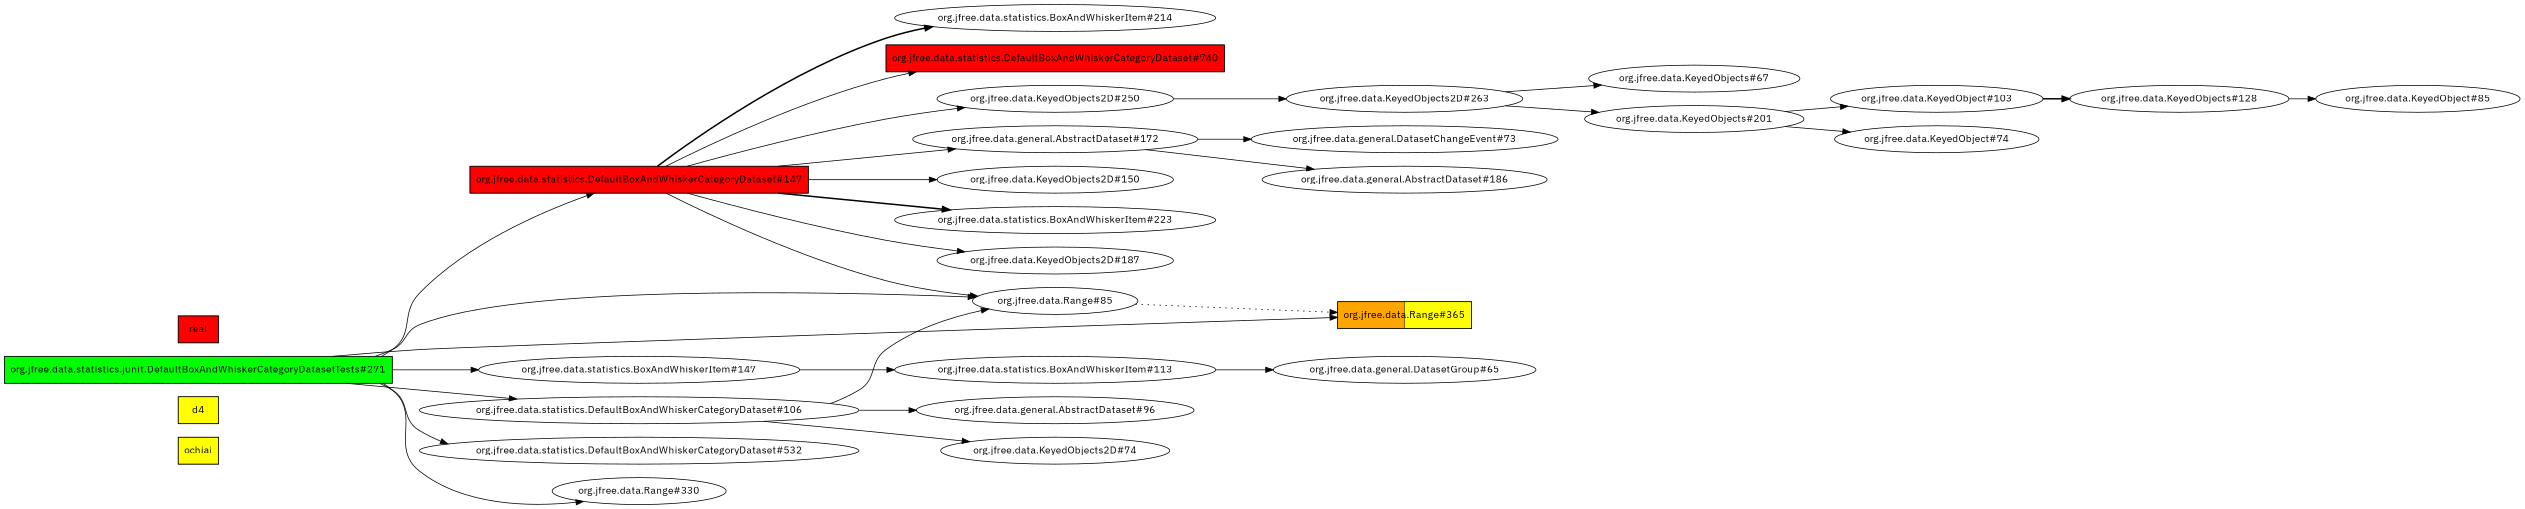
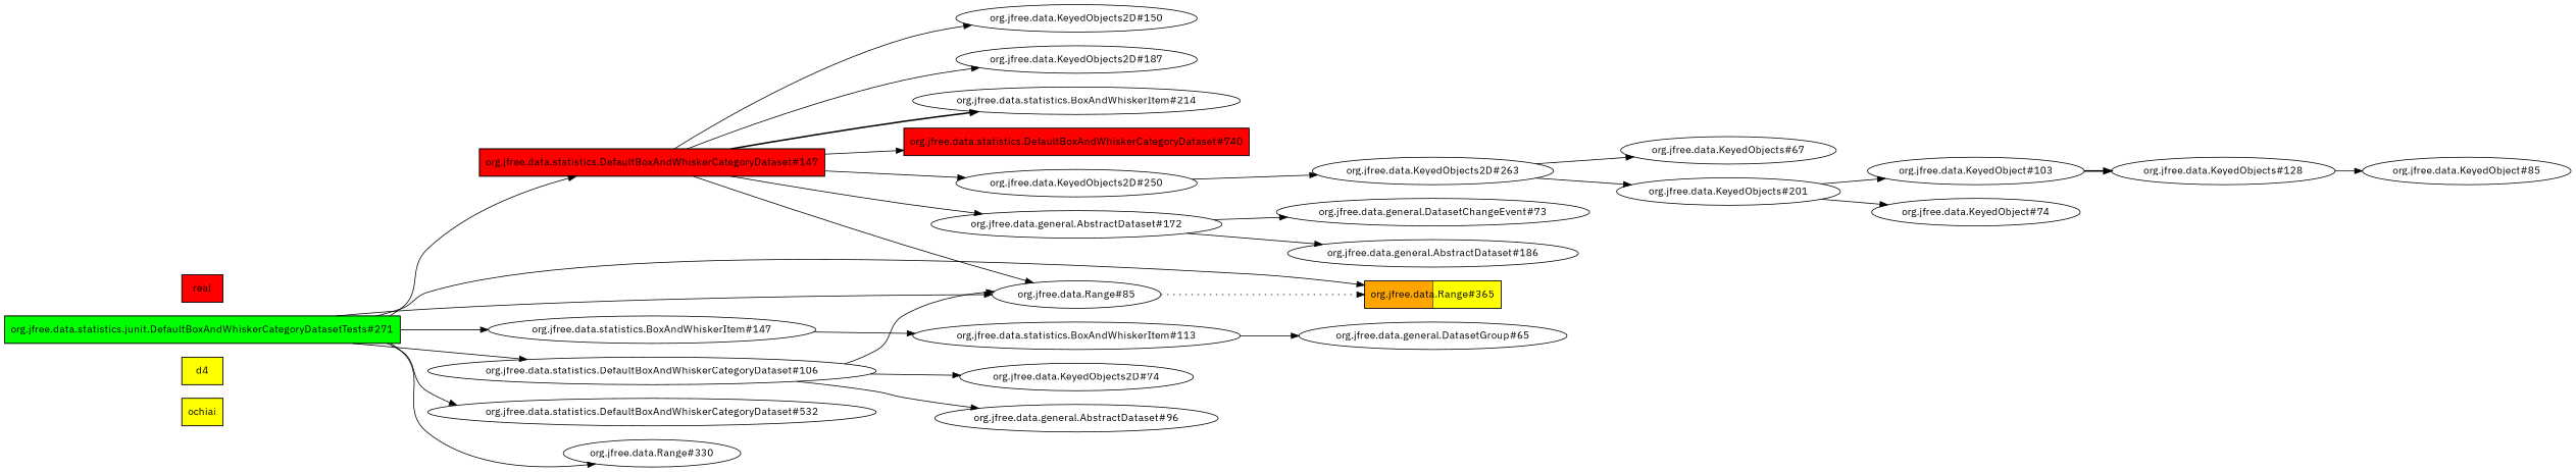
  digraph {
    fontname="IBM Plex Sans"
    rankdir=LR
    node [fontname="IBM Plex Sans"]
    edge [fontname="IBM Plex Sans"]
    ochiai [fillcolor=yellow shape=box style=striped]
    d4 [fillcolor=yellow shape=box style=striped]
    "org.jfree.data.statistics.DefaultBoxAndWhiskerCategoryDataset#740" [fillcolor=red shape=box style=striped]
    "org.jfree.data.statistics.DefaultBoxAndWhiskerCategoryDataset#147" [fillcolor=red shape=box style=striped]
    "org.jfree.data.KeyedObjects2D#250"
    "org.jfree.data.general.AbstractDataset#172"
    "org.jfree.data.KeyedObjects2D#150"
-   "org.jfree.data.statistics.BoxAndWhiskerItem#223"
    "org.jfree.data.Range#85"
    "org.jfree.data.KeyedObjects2D#187"
    "org.jfree.data.statistics.BoxAndWhiskerItem#214"
    "org.jfree.data.KeyedObjects2D#263"
    "org.jfree.data.general.DatasetChangeEvent#73"
    "org.jfree.data.general.AbstractDataset#186"
    "org.jfree.data.Range#365" [fillcolor="orange:yellow" shape=box style=striped]
    real [fillcolor=red shape=box style=striped]
    "org.jfree.data.statistics.junit.DefaultBoxAndWhiskerCategoryDatasetTests#271" [fillcolor=green shape=box style=striped]
    "org.jfree.data.statistics.BoxAndWhiskerItem#147"
    "org.jfree.data.statistics.DefaultBoxAndWhiskerCategoryDataset#106"
    "org.jfree.data.statistics.DefaultBoxAndWhiskerCategoryDataset#532"
    "org.jfree.data.Range#330"
    "org.jfree.data.statistics.BoxAndWhiskerItem#113"
    "org.jfree.data.general.AbstractDataset#96"
    "org.jfree.data.KeyedObjects2D#74"
    "org.jfree.data.KeyedObjects#67"
    "org.jfree.data.KeyedObjects#201"
    "org.jfree.data.KeyedObject#103"
    "org.jfree.data.KeyedObject#74"
    "org.jfree.data.KeyedObjects#128"
    "org.jfree.data.KeyedObject#85"
    "org.jfree.data.general.DatasetGroup#65"
    "org.jfree.data.statistics.DefaultBoxAndWhiskerCategoryDataset#147" -> "org.jfree.data.statistics.DefaultBoxAndWhiskerCategoryDataset#740"
    "org.jfree.data.statistics.DefaultBoxAndWhiskerCategoryDataset#147" -> "org.jfree.data.KeyedObjects2D#250"
    "org.jfree.data.statistics.DefaultBoxAndWhiskerCategoryDataset#147" -> "org.jfree.data.general.AbstractDataset#172"
    "org.jfree.data.statistics.DefaultBoxAndWhiskerCategoryDataset#147" -> "org.jfree.data.KeyedObjects2D#150"
-   "org.jfree.data.statistics.DefaultBoxAndWhiskerCategoryDataset#147" -> "org.jfree.data.statistics.BoxAndWhiskerItem#223" [style=bold]
    "org.jfree.data.statistics.DefaultBoxAndWhiskerCategoryDataset#147" -> "org.jfree.data.Range#85"
    "org.jfree.data.statistics.DefaultBoxAndWhiskerCategoryDataset#147" -> "org.jfree.data.KeyedObjects2D#187"
    "org.jfree.data.statistics.DefaultBoxAndWhiskerCategoryDataset#147" -> "org.jfree.data.statistics.BoxAndWhiskerItem#214" [style=bold]
    "org.jfree.data.KeyedObjects2D#250" -> "org.jfree.data.KeyedObjects2D#263"
    "org.jfree.data.general.AbstractDataset#172" -> "org.jfree.data.general.DatasetChangeEvent#73"
    "org.jfree.data.general.AbstractDataset#172" -> "org.jfree.data.general.AbstractDataset#186"
    "org.jfree.data.Range#85" -> "org.jfree.data.Range#365" [style=dotted]
    "org.jfree.data.KeyedObjects2D#263" -> "org.jfree.data.KeyedObjects#67"
    "org.jfree.data.KeyedObjects2D#263" -> "org.jfree.data.KeyedObjects#201"
    "org.jfree.data.statistics.junit.DefaultBoxAndWhiskerCategoryDatasetTests#271" -> "org.jfree.data.statistics.DefaultBoxAndWhiskerCategoryDataset#147"
    "org.jfree.data.statistics.junit.DefaultBoxAndWhiskerCategoryDatasetTests#271" -> "org.jfree.data.Range#85"
    "org.jfree.data.statistics.junit.DefaultBoxAndWhiskerCategoryDatasetTests#271" -> "org.jfree.data.Range#365"
    "org.jfree.data.statistics.junit.DefaultBoxAndWhiskerCategoryDatasetTests#271" -> "org.jfree.data.statistics.BoxAndWhiskerItem#147"
    "org.jfree.data.statistics.junit.DefaultBoxAndWhiskerCategoryDatasetTests#271" -> "org.jfree.data.statistics.DefaultBoxAndWhiskerCategoryDataset#106"
    "org.jfree.data.statistics.junit.DefaultBoxAndWhiskerCategoryDatasetTests#271" -> "org.jfree.data.statistics.DefaultBoxAndWhiskerCategoryDataset#532"
    "org.jfree.data.statistics.junit.DefaultBoxAndWhiskerCategoryDatasetTests#271" -> "org.jfree.data.Range#330"
    "org.jfree.data.statistics.BoxAndWhiskerItem#147" -> "org.jfree.data.statistics.BoxAndWhiskerItem#113"
    "org.jfree.data.statistics.DefaultBoxAndWhiskerCategoryDataset#106" -> "org.jfree.data.Range#85"
    "org.jfree.data.statistics.DefaultBoxAndWhiskerCategoryDataset#106" -> "org.jfree.data.general.AbstractDataset#96"
    "org.jfree.data.statistics.DefaultBoxAndWhiskerCategoryDataset#106" -> "org.jfree.data.KeyedObjects2D#74"
    "org.jfree.data.statistics.BoxAndWhiskerItem#113" -> "org.jfree.data.general.DatasetGroup#65"
    "org.jfree.data.KeyedObjects#201" -> "org.jfree.data.KeyedObject#103"
    "org.jfree.data.KeyedObjects#201" -> "org.jfree.data.KeyedObject#74"
    "org.jfree.data.KeyedObject#103" -> "org.jfree.data.KeyedObjects#128" [style=bold]
    "org.jfree.data.KeyedObjects#128" -> "org.jfree.data.KeyedObject#85"
  }
